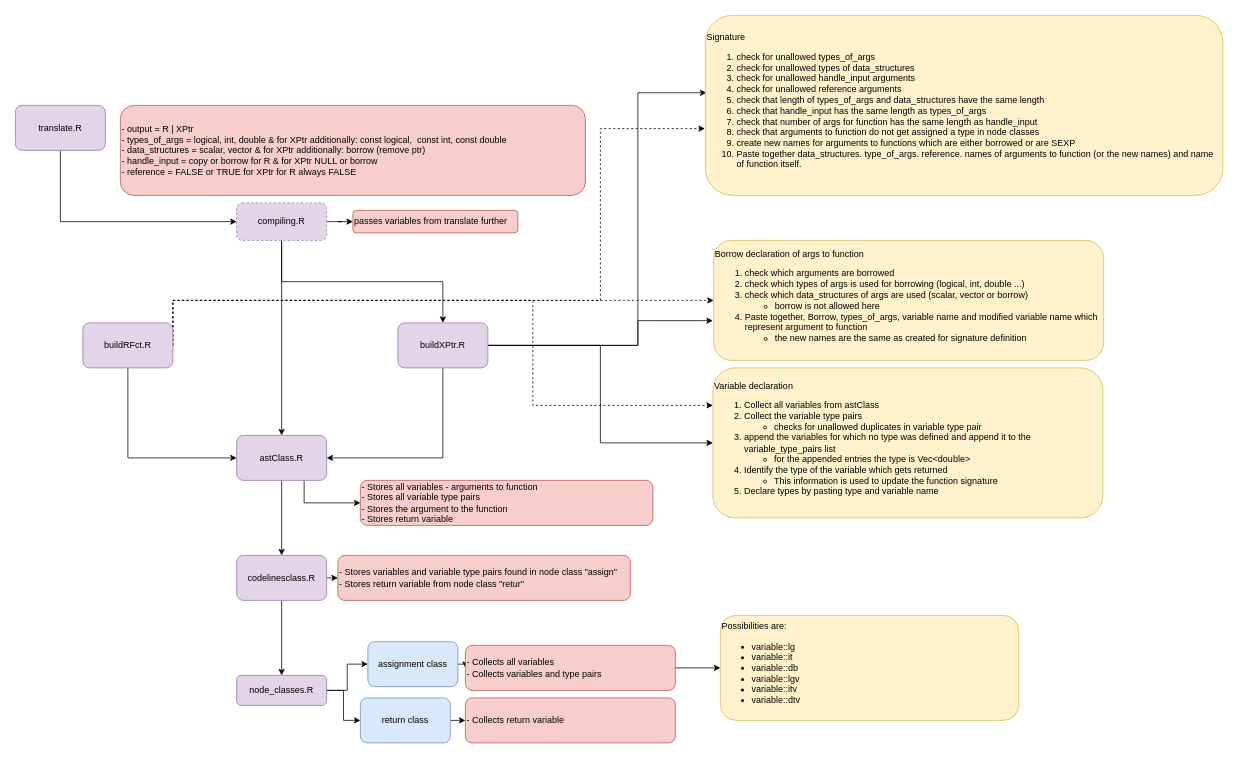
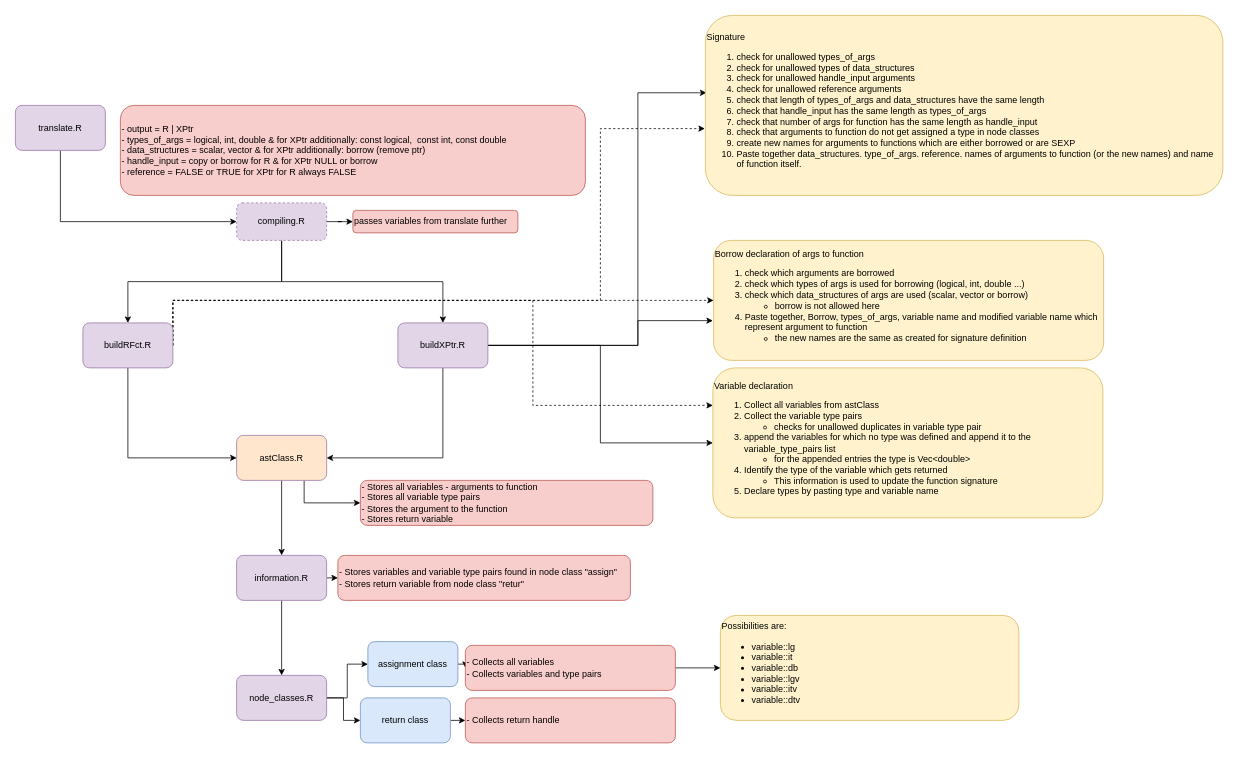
  <mxCell id="0" />
  <mxCell id="1" parent="0" />
  <mxCell id="2" style="edgeStyle=orthogonalEdgeStyle;rounded=0;orthogonalLoop=1;jettySize=auto;html=1;exitX=0.5;exitY=1;exitDx=0;exitDy=0;entryX=0;entryY=0.5;entryDx=0;entryDy=0;" parent="1" source="3" target="7" edge="1"><mxGeometry relative="1" as="geometry"><mxPoint x="70" y="260" as="targetPoint" /></mxGeometry></mxCell>
  <mxCell id="3" value="translate.R" style="rounded=1;whiteSpace=wrap;html=1;fillColor=#e1d5e7;strokeColor=#9673a6;" parent="1" vertex="1"><mxGeometry x="20" y="140" width="120" height="60" as="geometry" /></mxCell>
- <mxCell id="4" style="edgeStyle=orthogonalEdgeStyle;rounded=0;orthogonalLoop=1;jettySize=auto;html=1;exitX=0.5;exitY=1;exitDx=0;exitDy=0;" parent="1" source="7" target="20" edge="1"><mxGeometry relative="1" as="geometry" /></mxCell>
+ <mxCell id="4" style="edgeStyle=orthogonalEdgeStyle;rounded=0;orthogonalLoop=1;jettySize=auto;html=1;exitX=0.5;exitY=1;exitDx=0;exitDy=0;entryX=0.5;entryY=0;entryDx=0;entryDy=0;" parent="1" source="7" target="12" edge="1"><mxGeometry relative="1" as="geometry" /></mxCell>
  <mxCell id="5" style="edgeStyle=orthogonalEdgeStyle;rounded=0;orthogonalLoop=1;jettySize=auto;html=1;exitX=0.5;exitY=1;exitDx=0;exitDy=0;" parent="1" source="7" target="17" edge="1"><mxGeometry relative="1" as="geometry" /></mxCell>
  <mxCell id="6" value="" style="edgeStyle=orthogonalEdgeStyle;rounded=0;orthogonalLoop=1;jettySize=auto;html=1;" parent="1" source="7" target="38" edge="1"><mxGeometry relative="1" as="geometry" /></mxCell>
  <mxCell id="7" value="compiling.R" style="rounded=1;whiteSpace=wrap;html=1;fillColor=#e1d5e7;strokeColor=#9673a6;dashed=1;" parent="1" vertex="1"><mxGeometry x="315" y="270" width="120" height="50" as="geometry" /></mxCell>
  <mxCell id="8" style="edgeStyle=orthogonalEdgeStyle;rounded=0;orthogonalLoop=1;jettySize=auto;html=1;exitX=0.5;exitY=1;exitDx=0;exitDy=0;entryX=0;entryY=0.5;entryDx=0;entryDy=0;" parent="1" source="12" target="20" edge="1"><mxGeometry relative="1" as="geometry" /></mxCell>
  <mxCell id="9" style="edgeStyle=orthogonalEdgeStyle;rounded=0;orthogonalLoop=1;jettySize=auto;html=1;exitX=1;exitY=0.5;exitDx=0;exitDy=0;dashed=1;entryX=-0.001;entryY=0.629;entryDx=0;entryDy=0;entryPerimeter=0;" parent="1" source="12" target="39" edge="1"><mxGeometry relative="1" as="geometry"><mxPoint x="500" y="340" as="targetPoint" /><Array as="points"><mxPoint x="230" y="400" /><mxPoint x="800" y="400" /><mxPoint x="800" y="171" /></Array></mxGeometry></mxCell>
  <mxCell id="10" style="edgeStyle=orthogonalEdgeStyle;rounded=0;orthogonalLoop=1;jettySize=auto;html=1;exitX=1;exitY=0.5;exitDx=0;exitDy=0;entryX=0;entryY=0.5;entryDx=0;entryDy=0;dashed=1;" parent="1" source="12" target="40" edge="1"><mxGeometry relative="1" as="geometry"><Array as="points"><mxPoint x="230" y="400" /></Array></mxGeometry></mxCell>
  <mxCell id="11" style="edgeStyle=orthogonalEdgeStyle;rounded=0;orthogonalLoop=1;jettySize=auto;html=1;exitX=1;exitY=0.5;exitDx=0;exitDy=0;entryX=0;entryY=0.25;entryDx=0;entryDy=0;dashed=1;" parent="1" source="12" target="41" edge="1"><mxGeometry relative="1" as="geometry"><Array as="points"><mxPoint x="230" y="400" /><mxPoint x="710" y="400" /><mxPoint x="710" y="540" /></Array></mxGeometry></mxCell>
  <mxCell id="12" value="buildRFct.R" style="rounded=1;whiteSpace=wrap;html=1;fillColor=#e1d5e7;strokeColor=#9673a6;" parent="1" vertex="1"><mxGeometry x="110" y="430" width="120" height="60" as="geometry" /></mxCell>
  <mxCell id="13" style="edgeStyle=orthogonalEdgeStyle;rounded=0;orthogonalLoop=1;jettySize=auto;html=1;exitX=0.5;exitY=1;exitDx=0;exitDy=0;entryX=1;entryY=0.5;entryDx=0;entryDy=0;" parent="1" source="17" target="20" edge="1"><mxGeometry relative="1" as="geometry" /></mxCell>
  <mxCell id="14" style="edgeStyle=orthogonalEdgeStyle;rounded=0;orthogonalLoop=1;jettySize=auto;html=1;exitX=1;exitY=0.5;exitDx=0;exitDy=0;entryX=0.002;entryY=0.43;entryDx=0;entryDy=0;entryPerimeter=0;" parent="1" source="17" target="39" edge="1"><mxGeometry relative="1" as="geometry"><Array as="points"><mxPoint x="850" y="460" /><mxPoint x="850" y="123" /></Array></mxGeometry></mxCell>
  <mxCell id="15" style="edgeStyle=orthogonalEdgeStyle;rounded=0;orthogonalLoop=1;jettySize=auto;html=1;exitX=1;exitY=0.5;exitDx=0;exitDy=0;entryX=0;entryY=0.5;entryDx=0;entryDy=0;" parent="1" source="17" target="41" edge="1"><mxGeometry relative="1" as="geometry" /></mxCell>
  <mxCell id="16" style="edgeStyle=orthogonalEdgeStyle;rounded=0;orthogonalLoop=1;jettySize=auto;html=1;exitX=1;exitY=0.5;exitDx=0;exitDy=0;entryX=-0.002;entryY=0.669;entryDx=0;entryDy=0;entryPerimeter=0;" parent="1" source="17" target="40" edge="1"><mxGeometry relative="1" as="geometry"><Array as="points"><mxPoint x="850" y="460" /><mxPoint x="850" y="427" /></Array></mxGeometry></mxCell>
  <mxCell id="17" value="buildXPtr.R" style="rounded=1;whiteSpace=wrap;html=1;fillColor=#e1d5e7;strokeColor=#9673a6;" parent="1" vertex="1"><mxGeometry x="530" y="430" width="120" height="60" as="geometry" /></mxCell>
  <mxCell id="18" style="edgeStyle=orthogonalEdgeStyle;rounded=0;orthogonalLoop=1;jettySize=auto;html=1;exitX=0.5;exitY=1;exitDx=0;exitDy=0;entryX=0.5;entryY=0;entryDx=0;entryDy=0;" parent="1" source="20" target="23" edge="1"><mxGeometry relative="1" as="geometry" /></mxCell>
  <mxCell id="19" style="edgeStyle=orthogonalEdgeStyle;rounded=0;orthogonalLoop=1;jettySize=auto;html=1;exitX=0.75;exitY=1;exitDx=0;exitDy=0;entryX=0;entryY=0.5;entryDx=0;entryDy=0;" parent="1" source="20" target="36" edge="1"><mxGeometry relative="1" as="geometry" /></mxCell>
- <mxCell id="20" value="astClass.R" style="rounded=1;whiteSpace=wrap;html=1;fillColor=#e1d5e7;strokeColor=#9673a6;" parent="1" vertex="1"><mxGeometry x="315" y="580" width="120" height="60" as="geometry" /></mxCell>
+ <mxCell id="20" value="astClass.R" style="rounded=1;whiteSpace=wrap;html=1;fillColor=#ffe6cc;strokeColor=#9673a6;" parent="1" vertex="1"><mxGeometry x="315" y="580" width="120" height="60" as="geometry" /></mxCell>
  <mxCell id="21" style="edgeStyle=orthogonalEdgeStyle;rounded=0;orthogonalLoop=1;jettySize=auto;html=1;exitX=0.5;exitY=1;exitDx=0;exitDy=0;" parent="1" source="23" target="26" edge="1"><mxGeometry relative="1" as="geometry" /></mxCell>
  <mxCell id="22" style="edgeStyle=orthogonalEdgeStyle;rounded=0;orthogonalLoop=1;jettySize=auto;html=1;exitX=1;exitY=0.5;exitDx=0;exitDy=0;entryX=0;entryY=0.5;entryDx=0;entryDy=0;" parent="1" source="23" target="35" edge="1"><mxGeometry relative="1" as="geometry" /></mxCell>
- <mxCell id="23" value="codelinesclass.R" style="rounded=1;whiteSpace=wrap;html=1;fillColor=#e1d5e7;strokeColor=#9673a6;" parent="1" vertex="1"><mxGeometry x="315" y="740" width="120" height="60" as="geometry" /></mxCell>
+ <mxCell id="23" value="information.R" style="rounded=1;whiteSpace=wrap;html=1;fillColor=#e1d5e7;strokeColor=#9673a6;" parent="1" vertex="1"><mxGeometry x="315" y="740" width="120" height="60" as="geometry" /></mxCell>
  <mxCell id="24" style="edgeStyle=orthogonalEdgeStyle;rounded=0;orthogonalLoop=1;jettySize=auto;html=1;exitX=1;exitY=0.5;exitDx=0;exitDy=0;entryX=0;entryY=0.5;entryDx=0;entryDy=0;" parent="1" source="26" target="29" edge="1"><mxGeometry relative="1" as="geometry" /></mxCell>
  <mxCell id="25" style="edgeStyle=orthogonalEdgeStyle;rounded=0;orthogonalLoop=1;jettySize=auto;html=1;exitX=1;exitY=0.5;exitDx=0;exitDy=0;entryX=0;entryY=0.5;entryDx=0;entryDy=0;" parent="1" source="26" target="31" edge="1"><mxGeometry relative="1" as="geometry" /></mxCell>
- <mxCell id="26" value="node_classes.R" style="rounded=1;whiteSpace=wrap;html=1;fillColor=#e1d5e7;strokeColor=#9673a6;" parent="1" vertex="1"><mxGeometry x="315" y="900" width="120" height="40" as="geometry" /></mxCell>
+ <mxCell id="26" value="node_classes.R" style="rounded=1;whiteSpace=wrap;html=1;fillColor=#e1d5e7;strokeColor=#9673a6;" parent="1" vertex="1"><mxGeometry x="315" y="900" width="120" height="60" as="geometry" /></mxCell>
  <mxCell id="27" value="- output = R | XPtr&lt;br&gt;- types_of_args =&amp;nbsp;logical, int, double &amp;amp; for XPtr additionally: const logical,&amp;nbsp; const int, const double&lt;br&gt;- data_structures =&amp;nbsp;scalar, vector &amp;amp; for XPtr additionally: borrow (remove ptr)&lt;br&gt;- handle_input = copy or borrow for R &amp;amp; for XPtr NULL or borrow&lt;br&gt;- reference = FALSE or TRUE for XPtr for R always FALSE" style="rounded=1;whiteSpace=wrap;html=1;fillColor=#f8cecc;strokeColor=#b85450;align=left;" parent="1" vertex="1"><mxGeometry x="160" y="140" width="620" height="120" as="geometry" /></mxCell>
  <mxCell id="28" style="edgeStyle=orthogonalEdgeStyle;rounded=0;orthogonalLoop=1;jettySize=auto;html=1;exitX=1;exitY=0.5;exitDx=0;exitDy=0;entryX=0;entryY=0.5;entryDx=0;entryDy=0;" parent="1" source="29" target="33" edge="1"><mxGeometry relative="1" as="geometry" /></mxCell>
  <mxCell id="29" value="assignment class" style="rounded=1;whiteSpace=wrap;html=1;fillColor=#dae8fc;strokeColor=#6c8ebf;" parent="1" vertex="1"><mxGeometry x="490" y="855" width="120" height="60" as="geometry" /></mxCell>
  <mxCell id="30" style="edgeStyle=orthogonalEdgeStyle;rounded=0;orthogonalLoop=1;jettySize=auto;html=1;exitX=1;exitY=0.5;exitDx=0;exitDy=0;entryX=0;entryY=0.5;entryDx=0;entryDy=0;" parent="1" source="31" target="34" edge="1"><mxGeometry relative="1" as="geometry" /></mxCell>
  <mxCell id="31" value="return class" style="rounded=1;whiteSpace=wrap;html=1;fillColor=#dae8fc;strokeColor=#6c8ebf;" parent="1" vertex="1"><mxGeometry x="480" y="930" width="120" height="60" as="geometry" /></mxCell>
  <mxCell id="32" style="edgeStyle=orthogonalEdgeStyle;rounded=0;orthogonalLoop=1;jettySize=auto;html=1;exitX=1;exitY=0.5;exitDx=0;exitDy=0;entryX=0;entryY=0.5;entryDx=0;entryDy=0;" parent="1" source="33" target="37" edge="1"><mxGeometry relative="1" as="geometry" /></mxCell>
  <mxCell id="33" value="- Collects all variables&amp;nbsp;&lt;br&gt;- Collects variables and type pairs" style="rounded=1;whiteSpace=wrap;html=1;fillColor=#f8cecc;strokeColor=#b85450;align=left;" parent="1" vertex="1"><mxGeometry x="620" y="860" width="280" height="60" as="geometry" /></mxCell>
- <mxCell id="34" value="- Collects return variable" style="rounded=1;whiteSpace=wrap;html=1;fillColor=#f8cecc;strokeColor=#b85450;align=left;" parent="1" vertex="1"><mxGeometry x="620" y="930" width="280" height="60" as="geometry" /></mxCell>
+ <mxCell id="34" value="- Collects return handle" style="rounded=1;whiteSpace=wrap;html=1;fillColor=#f8cecc;strokeColor=#b85450;align=left;" parent="1" vertex="1"><mxGeometry x="620" y="930" width="280" height="60" as="geometry" /></mxCell>
  <mxCell id="35" value="- Stores variables and variable type pairs found in node class &quot;assign&quot;&lt;br&gt;- Stores return variable from node class &quot;retur&quot;" style="rounded=1;whiteSpace=wrap;html=1;fillColor=#f8cecc;strokeColor=#b85450;align=left;" parent="1" vertex="1"><mxGeometry x="450" y="740" width="390" height="60" as="geometry" /></mxCell>
  <mxCell id="36" value="- Stores all variables - arguments to function&lt;br&gt;- Stores all variable type pairs&lt;br&gt;- Stores the argument to the function&lt;br&gt;- Stores return variable&amp;nbsp;" style="rounded=1;whiteSpace=wrap;html=1;fillColor=#f8cecc;strokeColor=#b85450;align=left;" parent="1" vertex="1"><mxGeometry x="480" y="640" width="390" height="60" as="geometry" /></mxCell>
  <mxCell id="37" value="Possibilities are:&lt;br&gt;&lt;ul&gt;&lt;li&gt;variable::lg&lt;/li&gt;&lt;li&gt;variable::it&lt;/li&gt;&lt;li&gt;variable::db&lt;/li&gt;&lt;li&gt;variable::lgv&lt;/li&gt;&lt;li&gt;variable::itv&lt;/li&gt;&lt;li&gt;variable::dtv&lt;/li&gt;&lt;/ul&gt;" style="rounded=1;whiteSpace=wrap;html=1;fillColor=#fff2cc;strokeColor=#d6b656;align=left;" parent="1" vertex="1"><mxGeometry x="960" y="820" width="398" height="140" as="geometry" /></mxCell>
  <mxCell id="38" value="passes variables from translate further" style="rounded=1;whiteSpace=wrap;html=1;fillColor=#f8cecc;strokeColor=#b85450;align=left;" parent="1" vertex="1"><mxGeometry x="470" y="280" width="220" height="30" as="geometry" /></mxCell>
  <mxCell id="39" value="&lt;div&gt;Signature&lt;/div&gt;&lt;ol&gt;&lt;li&gt;check for unallowed types_of_args&lt;/li&gt;&lt;li&gt;check for unallowed types of data_structures&lt;/li&gt;&lt;li&gt;check for unallowed handle_input arguments&lt;/li&gt;&lt;li&gt;check for unallowed reference arguments&lt;/li&gt;&lt;li&gt;check that length of types_of_args and data_structures have the same length&lt;/li&gt;&lt;li&gt;check that handle_input has the same length as types_of_args&lt;/li&gt;&lt;li&gt;check that number of args for function has the same length as handle_input&lt;/li&gt;&lt;li&gt;check that arguments to function do not get assigned a type in node classes&lt;/li&gt;&lt;li&gt;create new names for arguments to functions which are either borrowed or are SEXP&lt;/li&gt;&lt;li&gt;Paste together data_structures. type_of_args. reference. names of arguments to function (or the new names) and name of function itself.&lt;/li&gt;&lt;/ol&gt;" style="rounded=1;whiteSpace=wrap;html=1;fillColor=#fff2cc;strokeColor=#d6b656;align=left;" parent="1" vertex="1"><mxGeometry x="940" y="20" width="690" height="240" as="geometry" /></mxCell>
  <mxCell id="40" value="&lt;div&gt;Borrow declaration of args to function&lt;/div&gt;&lt;div&gt;&lt;ol&gt;&lt;li&gt;check which arguments are borrowed&lt;/li&gt;&lt;li&gt;check which types of args is used for borrowing (logical, int, double ...)&lt;/li&gt;&lt;li&gt;check which data_structures of args are used (scalar, vector or borrow)&lt;/li&gt;&lt;ul&gt;&lt;li&gt;&lt;span&gt;borrow is not allowed here&lt;/span&gt;&lt;/li&gt;&lt;/ul&gt;&lt;li&gt;Paste together, Borrow, types_of_args, variable name and modified variable name which represent argument to function&lt;/li&gt;&lt;ul&gt;&lt;li&gt;the new names are the same as created for signature definition&lt;/li&gt;&lt;/ul&gt;&lt;/ol&gt;&lt;/div&gt;" style="rounded=1;whiteSpace=wrap;html=1;fillColor=#fff2cc;strokeColor=#d6b656;align=left;" parent="1" vertex="1"><mxGeometry x="951" y="320" width="520" height="160" as="geometry" /></mxCell>
  <mxCell id="41" value="&lt;div&gt;Variable declaration&lt;/div&gt;&lt;div&gt;&lt;ol&gt;&lt;li&gt;Collect all variables from astClass&lt;/li&gt;&lt;li&gt;Collect the variable type pairs&lt;/li&gt;&lt;ul&gt;&lt;li&gt;&lt;span&gt;checks for unallowed duplicates in variable type pair&lt;/span&gt;&lt;/li&gt;&lt;/ul&gt;&lt;li&gt;append the variables for which no type was defined and append it to the variable_type_pairs list&lt;/li&gt;&lt;ul&gt;&lt;li&gt;&lt;span&gt;for the appended entries the type is Vec&amp;lt;double&amp;gt;&lt;/span&gt;&lt;/li&gt;&lt;/ul&gt;&lt;li&gt;Identify the type of the variable which gets returned&lt;/li&gt;&lt;ul&gt;&lt;li&gt;This information is used to update the function signature&lt;/li&gt;&lt;/ul&gt;&lt;li&gt;Declare types by pasting type and variable name&lt;/li&gt;&lt;/ol&gt;&lt;/div&gt;" style="rounded=1;whiteSpace=wrap;html=1;fillColor=#fff2cc;strokeColor=#d6b656;align=left;" parent="1" vertex="1"><mxGeometry x="950" y="490" width="520" height="200" as="geometry" /></mxCell>
